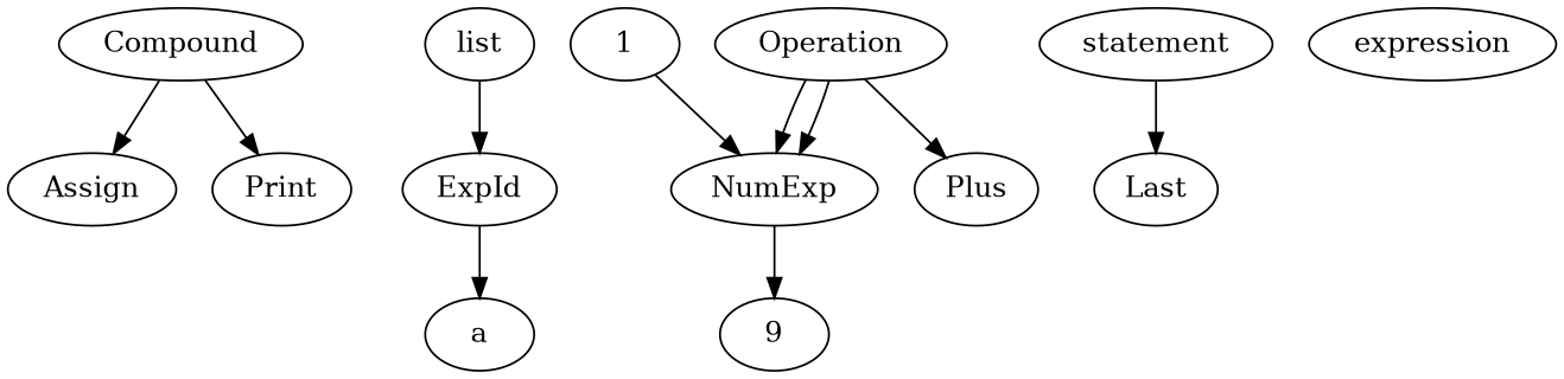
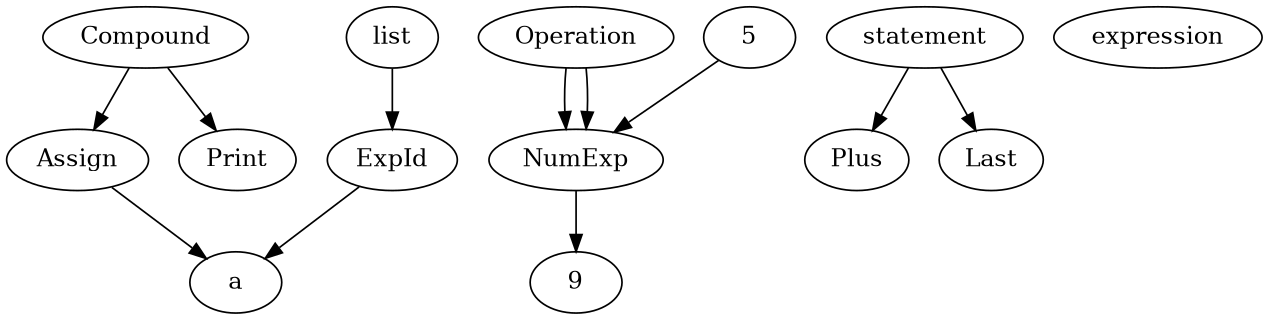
  digraph {
    Compound
    Assign
    Print
    a
    Operation
    NumExp
    Plus
    n8 [label=9]
-   5 [label=1]
+   5
    statement
    Last
    expression
    list
    ExpId
    Compound -> Assign
    Compound -> Print
+   Assign -> a
    Operation -> NumExp
    Operation -> NumExp
-   Operation -> Plus
+   statement -> Plus
    NumExp -> n8
    5 -> NumExp
    statement -> Last
    list -> ExpId
    ExpId -> a
  }
